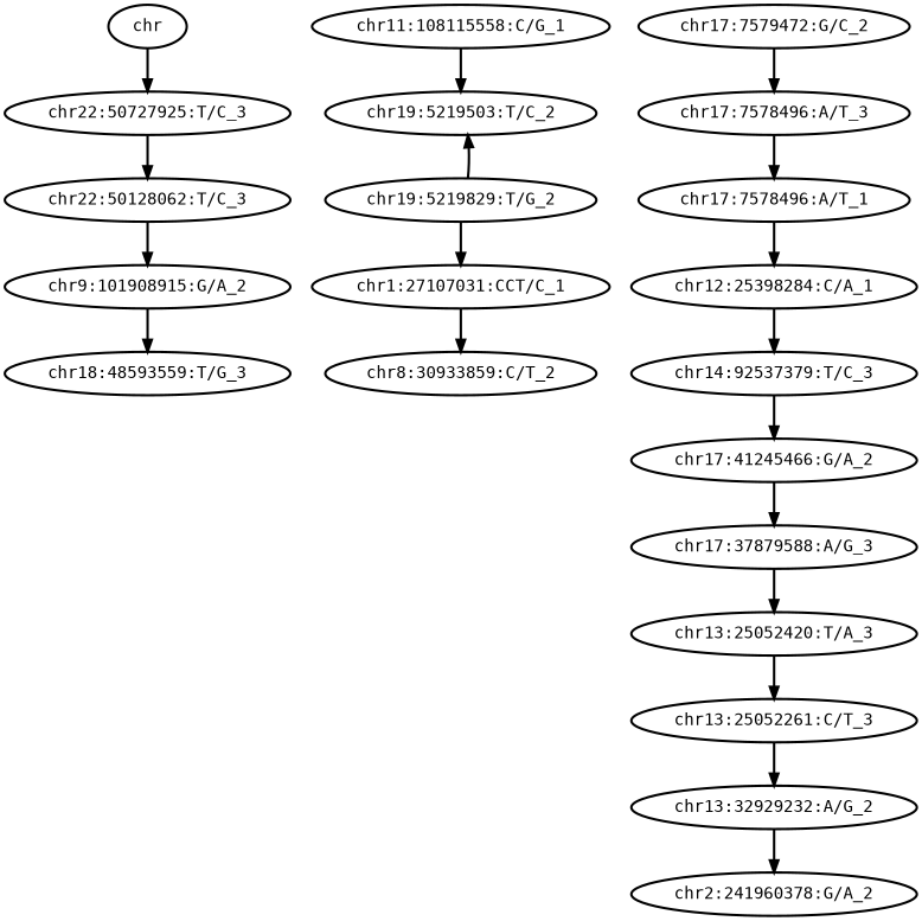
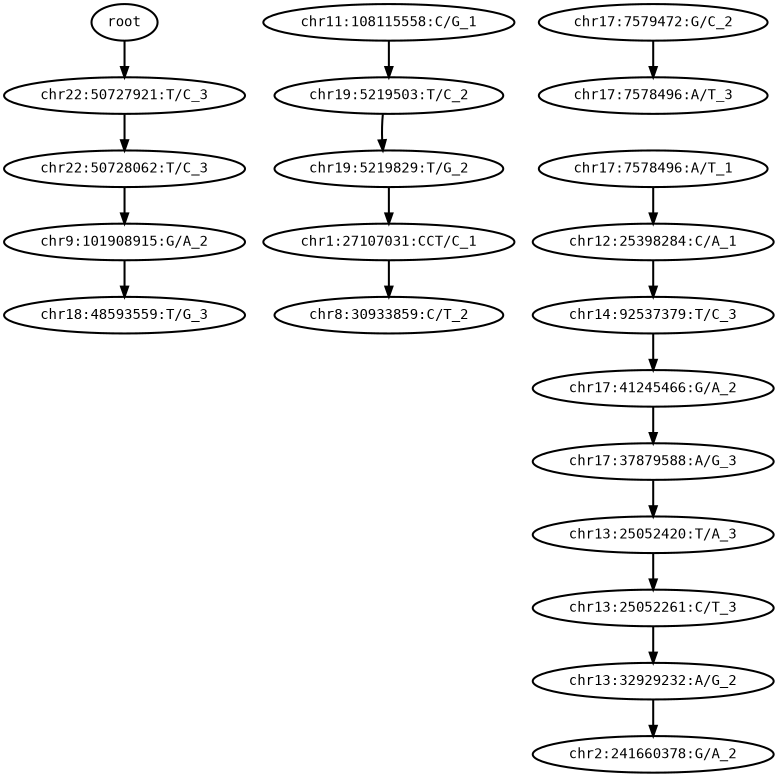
  digraph {
    fontname="DejaVu Sans Mono"
    rankdir=TB
    node [fontname="DejaVu Sans Mono" style=bold]
    edge [fontname="DejaVu Sans Mono" style=bold]
-   n1 [label=chr]
-   n2 [label="chr22:50727925:T/C_3"]
-   n3 [label="chr22:50128062:T/C_3"]
+   n1 [label=root]
+   n2 [label="chr22:50727921:T/C_3"]
+   n3 [label="chr22:50728062:T/C_3"]
    n4 [label="chr9:101908915:G/A_2"]
    n5 [label="chr18:48593559:T/G_3"]
    n6 [label="chr11:108115558:C/G_1"]
    n7 [label="chr19:5219503:T/C_2"]
    n8 [label="chr19:5219829:T/G_2"]
    n9 [label="chr1:27107031:CCT/C_1"]
    n10 [label="chr8:30933859:C/T_2"]
    n11 [label="chr17:7579472:G/C_2"]
    n12 [label="chr17:7578496:A/T_3"]
    n13 [label="chr17:7578496:A/T_1"]
    n14 [label="chr12:25398284:C/A_1"]
    n15 [label="chr14:92537379:T/C_3"]
    n16 [label="chr17:41245466:G/A_2"]
    n17 [label="chr17:37879588:A/G_3"]
    n18 [label="chr13:25052420:T/A_3"]
    n19 [label="chr13:25052261:C/T_3"]
    n20 [label="chr13:32929232:A/G_2"]
-   n21 [label="chr2:241960378:G/A_2"]
+   n21 [label="chr2:241660378:G/A_2"]
    n1 -> n2
    n2 -> n3
    n3 -> n4
    n4 -> n5
    n6 -> n7
-   n8 -> n7
+   n7 -> n8
    n8 -> n9
    n9 -> n10
    n11 -> n12
-   n12 -> n13
    n13 -> n14
    n14 -> n15
    n15 -> n16
    n16 -> n17
    n17 -> n18
    n18 -> n19
    n19 -> n20
    n20 -> n21
  }
